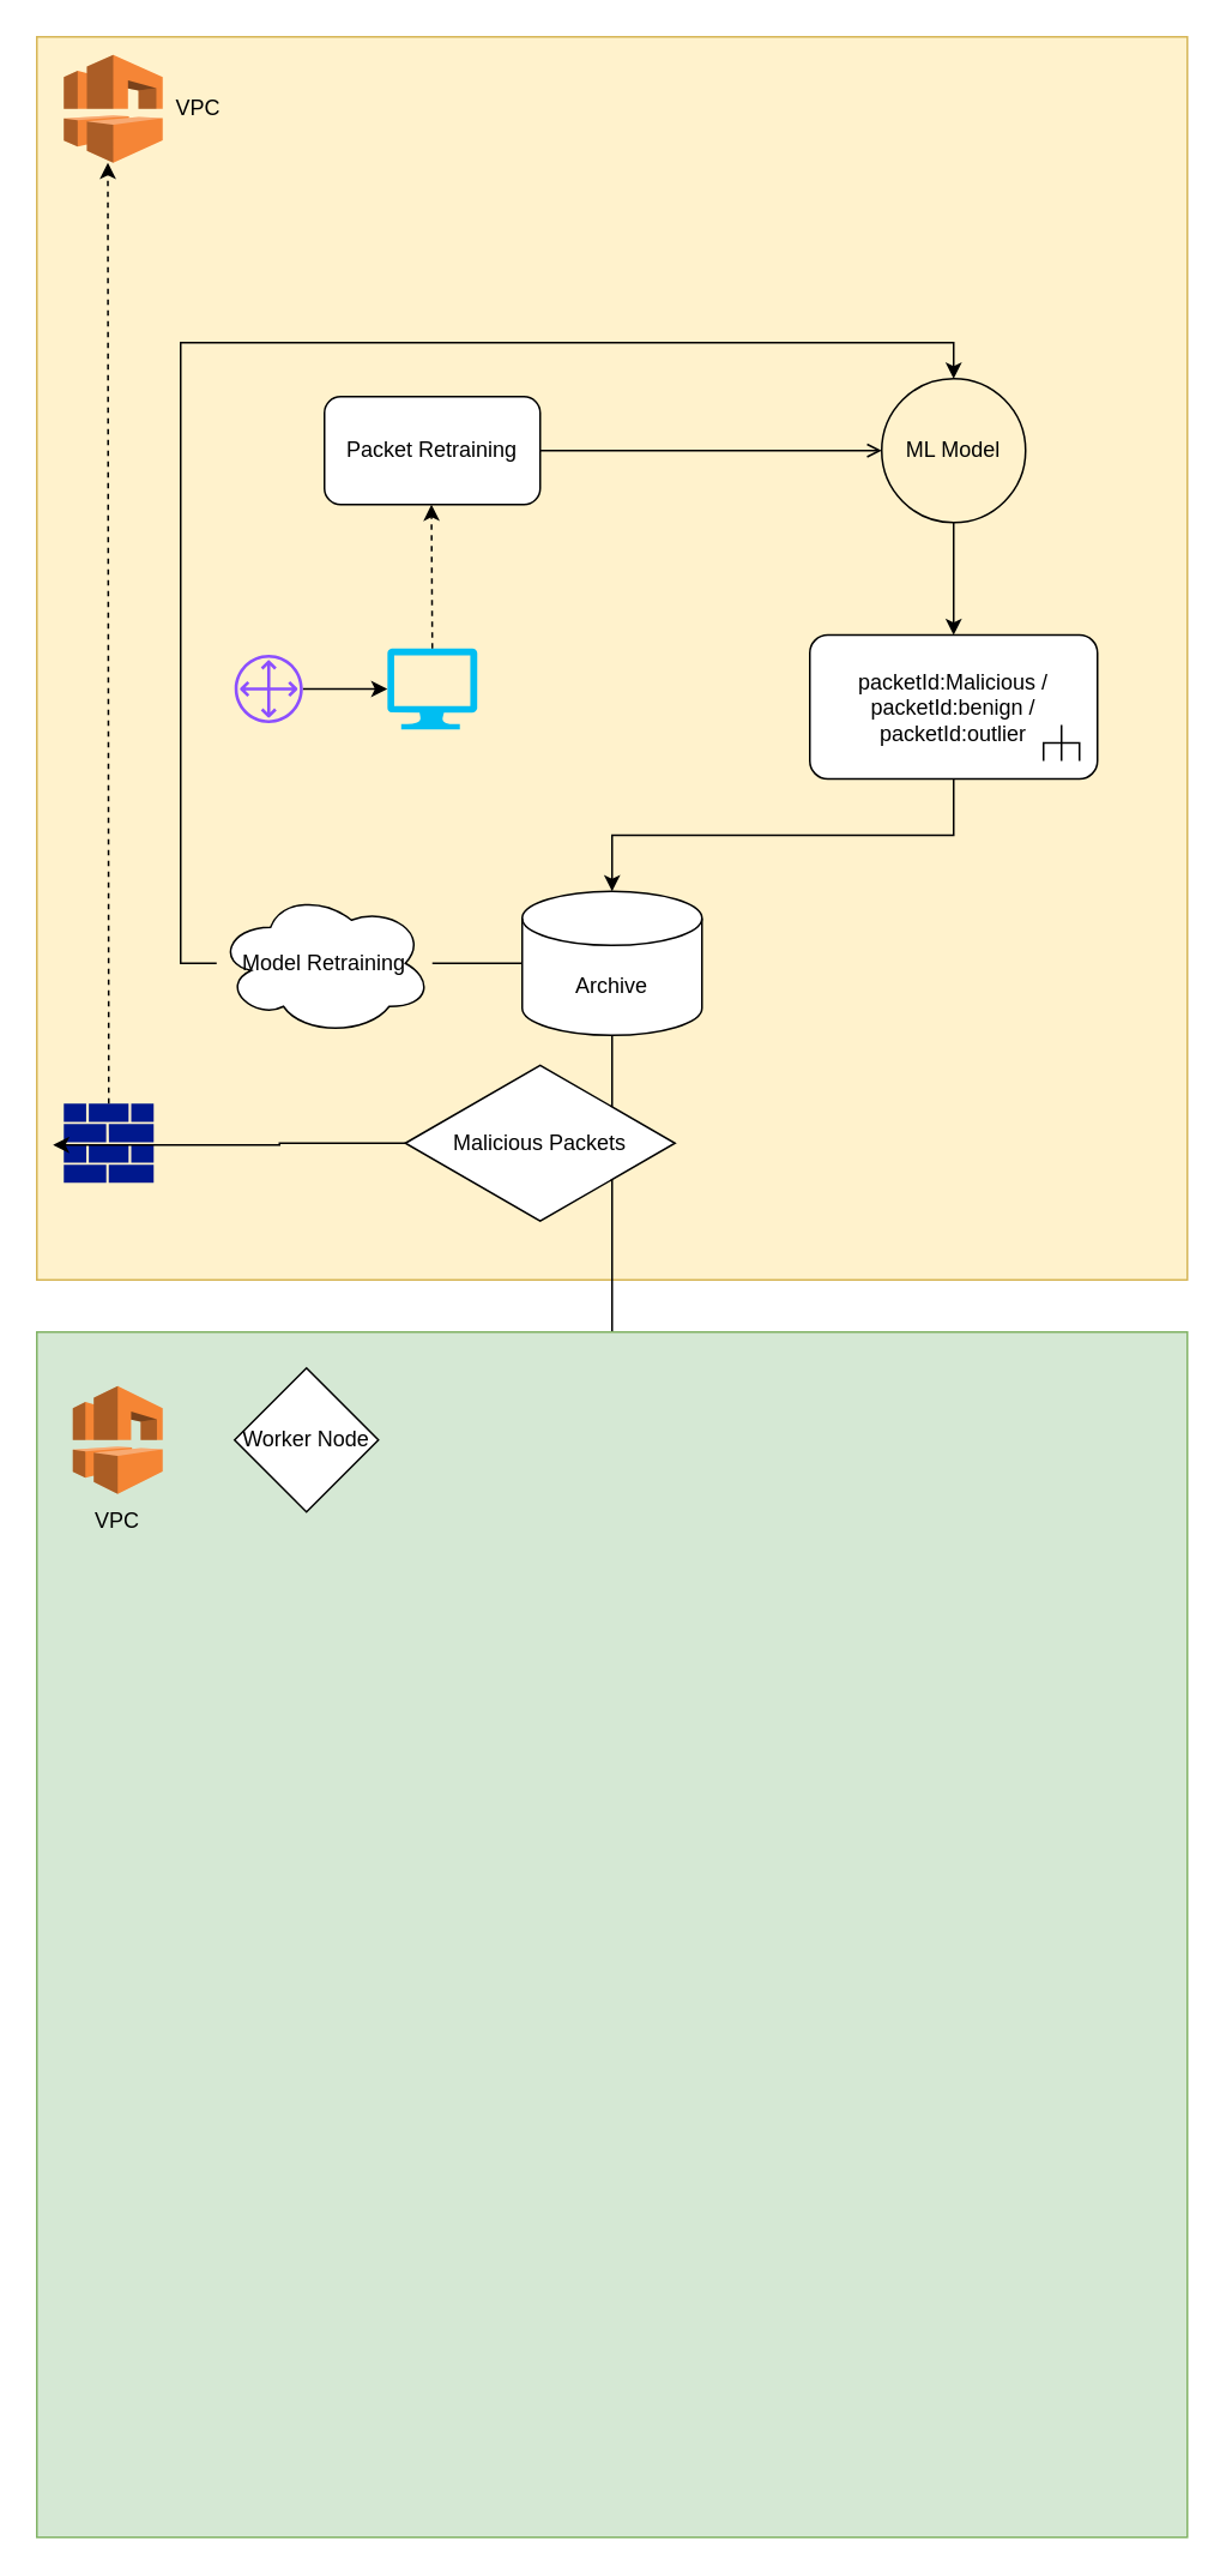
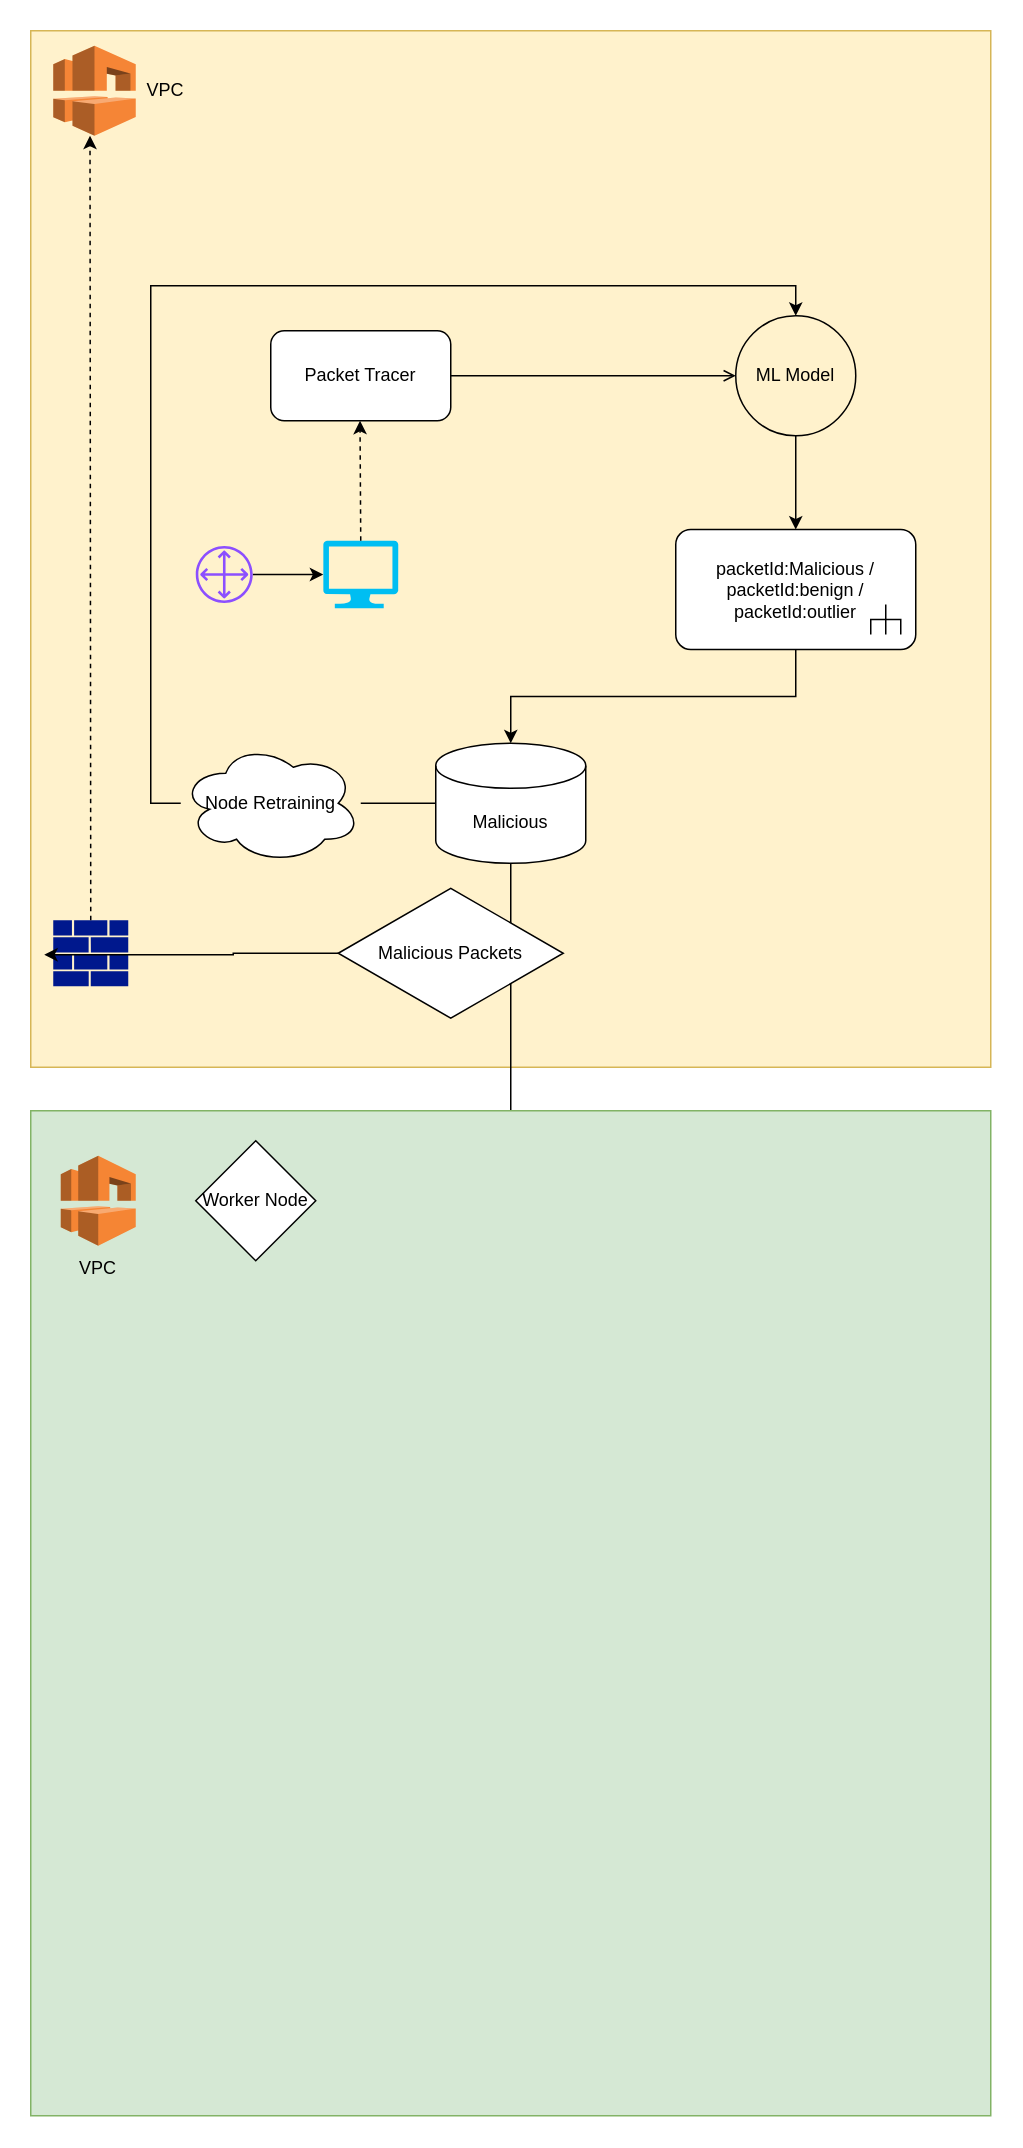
  <mxCell id="0" />
  <mxCell id="1" parent="0" />
  <mxCell id="2" value="" style="whiteSpace=wrap;html=1;verticalAlign=top;fillColor=#fff2cc;dashed=0;strokeColor=#d6b656;" vertex="1" parent="1"><mxGeometry x="20" y="20" width="640" height="691" as="geometry" /></mxCell>
  <mxCell id="3" value="" style="verticalLabelPosition=bottom;html=1;verticalAlign=top;align=center;strokeColor=none;fillColor=#00BEF2;shape=mxgraph.azure.computer;pointerEvents=1;" vertex="1" parent="1"><mxGeometry x="215" y="360" width="50" height="45" as="geometry" /></mxCell>
  <mxCell id="4" style="edgeStyle=orthogonalEdgeStyle;rounded=0;orthogonalLoop=1;jettySize=auto;html=1;exitX=1;exitY=0.5;exitDx=0;exitDy=0;endArrow=open;" edge="1" parent="1" source="5" target="6"><mxGeometry relative="1" as="geometry" /></mxCell>
- <mxCell id="5" value="Packet Retraining" style="rounded=1;whiteSpace=wrap;html=1;" vertex="1" parent="1"><mxGeometry x="180" y="220" width="120" height="60" as="geometry" /></mxCell>
+ <mxCell id="5" value="Packet Tracer" style="rounded=1;whiteSpace=wrap;html=1;" vertex="1" parent="1"><mxGeometry x="180" y="220" width="120" height="60" as="geometry" /></mxCell>
  <mxCell id="6" value="ML Model" style="ellipse;whiteSpace=wrap;html=1;aspect=fixed;fillColor=#fff2cc;" vertex="1" parent="1"><mxGeometry x="490" y="210" width="80" height="80" as="geometry" /></mxCell>
  <mxCell id="7" value="packetId:Malicious / packetId:benign / packetId:outlier" style="html=1;shape=mxgraph.sysml.callBehAct;whiteSpace=wrap;align=center;" vertex="1" parent="1"><mxGeometry x="450" y="352.5" width="160" height="80" as="geometry" /></mxCell>
  <mxCell id="8" style="edgeStyle=orthogonalEdgeStyle;rounded=0;orthogonalLoop=1;jettySize=auto;html=1;exitX=0.5;exitY=1;exitDx=0;exitDy=0;entryX=0.5;entryY=0;entryDx=0;entryDy=0;entryPerimeter=0;" edge="1" parent="1" source="6" target="7"><mxGeometry relative="1" as="geometry" /></mxCell>
  <mxCell id="9" value="" style="html=1;labelBackgroundColor=#ffffff;startArrow=none;startFill=0;startSize=6;endArrow=classic;endFill=1;endSize=6;jettySize=auto;orthogonalLoop=1;strokeWidth=1;dashed=1;fontSize=14;rounded=0;exitX=0.5;exitY=0;exitDx=0;exitDy=0;exitPerimeter=0;" edge="1" parent="1" source="3"><mxGeometry width="60" height="60" relative="1" as="geometry"><mxPoint x="239.5" y="370" as="sourcePoint" /><mxPoint x="239.5" y="280" as="targetPoint" /></mxGeometry></mxCell>
  <mxCell id="10" style="edgeStyle=orthogonalEdgeStyle;rounded=0;orthogonalLoop=1;jettySize=auto;html=1;endArrow=none;" edge="1" parent="1" source="12" target="14"><mxGeometry relative="1" as="geometry"><mxPoint x="130" y="535" as="targetPoint" /></mxGeometry></mxCell>
  <mxCell id="11" style="edgeStyle=orthogonalEdgeStyle;rounded=0;orthogonalLoop=1;jettySize=auto;html=1;entryX=0.5;entryY=0.209;entryDx=0;entryDy=0;entryPerimeter=0;" edge="1" parent="1" source="12" target="20"><mxGeometry relative="1" as="geometry"><mxPoint x="340" y="750" as="targetPoint" /></mxGeometry></mxCell>
- <mxCell id="12" value="Archive" style="shape=cylinder3;whiteSpace=wrap;html=1;boundedLbl=1;backgroundOutline=1;size=15;" vertex="1" parent="1"><mxGeometry x="290" y="495" width="100" height="80" as="geometry" /></mxCell>
+ <mxCell id="12" value="Malicious" style="shape=cylinder3;whiteSpace=wrap;html=1;boundedLbl=1;backgroundOutline=1;size=15;" vertex="1" parent="1"><mxGeometry x="290" y="495" width="100" height="80" as="geometry" /></mxCell>
  <mxCell id="13" style="edgeStyle=orthogonalEdgeStyle;rounded=0;orthogonalLoop=1;jettySize=auto;html=1;exitX=0.5;exitY=1;exitDx=0;exitDy=0;exitPerimeter=0;entryX=0.5;entryY=0;entryDx=0;entryDy=0;entryPerimeter=0;" edge="1" parent="1" source="7" target="12"><mxGeometry relative="1" as="geometry" /></mxCell>
- <mxCell id="14" value="Model Retraining" style="ellipse;shape=cloud;whiteSpace=wrap;html=1;" vertex="1" parent="1"><mxGeometry x="120" y="495" width="120" height="80" as="geometry" /></mxCell>
+ <mxCell id="14" value="Node Retraining" style="ellipse;shape=cloud;whiteSpace=wrap;html=1;" vertex="1" parent="1"><mxGeometry x="120" y="495" width="120" height="80" as="geometry" /></mxCell>
  <mxCell id="15" style="edgeStyle=orthogonalEdgeStyle;rounded=0;orthogonalLoop=1;jettySize=auto;html=1;entryX=0;entryY=0.5;entryDx=0;entryDy=0;entryPerimeter=0;" edge="1" parent="1" source="16" target="3"><mxGeometry relative="1" as="geometry"><mxPoint x="200" y="429" as="targetPoint" /></mxGeometry></mxCell>
  <mxCell id="16" value="" style="sketch=0;outlineConnect=0;fontColor=#232F3E;gradientColor=none;fillColor=#8C4FFF;strokeColor=none;dashed=0;verticalLabelPosition=bottom;verticalAlign=top;align=center;html=1;fontSize=12;fontStyle=0;aspect=fixed;pointerEvents=1;shape=mxgraph.aws4.customer_gateway;" vertex="1" parent="1"><mxGeometry x="130" y="363.5" width="38" height="38" as="geometry" /></mxCell>
  <mxCell id="17" value="" style="outlineConnect=0;dashed=0;verticalLabelPosition=bottom;verticalAlign=top;align=center;html=1;shape=mxgraph.aws3.vpc;fillColor=#F58536;gradientColor=none;" vertex="1" parent="1"><mxGeometry x="35" y="30" width="55" height="60" as="geometry" /></mxCell>
  <mxCell id="18" value="VPC" style="text;html=1;strokeColor=none;fillColor=none;align=center;verticalAlign=middle;whiteSpace=wrap;rounded=0;" vertex="1" parent="1"><mxGeometry x="80" y="45" width="60" height="30" as="geometry" /></mxCell>
  <mxCell id="19" style="edgeStyle=orthogonalEdgeStyle;rounded=0;orthogonalLoop=1;jettySize=auto;html=1;entryX=0.5;entryY=0;entryDx=0;entryDy=0;" edge="1" parent="1" source="14" target="6"><mxGeometry relative="1" as="geometry"><Array as="points"><mxPoint x="100" y="535" /><mxPoint x="100" y="190" /><mxPoint x="530" y="190" /></Array></mxGeometry></mxCell>
  <mxCell id="20" value="" style="whiteSpace=wrap;html=1;verticalAlign=top;fillColor=#d5e8d4;dashed=0;strokeColor=#82b366;" vertex="1" parent="1"><mxGeometry x="20" y="740" width="640" height="670" as="geometry" /></mxCell>
  <mxCell id="21" value="" style="outlineConnect=0;dashed=0;verticalLabelPosition=bottom;verticalAlign=top;align=center;html=1;shape=mxgraph.aws3.vpc;fillColor=#F58534;gradientColor=none;" vertex="1" parent="1"><mxGeometry x="40" y="770" width="50" height="60" as="geometry" /></mxCell>
  <mxCell id="22" value="VPC" style="text;html=1;strokeColor=none;fillColor=none;align=center;verticalAlign=middle;whiteSpace=wrap;rounded=0;" vertex="1" parent="1"><mxGeometry x="35" y="830" width="60" height="30" as="geometry" /></mxCell>
  <mxCell id="23" value="Malicious Packets" style="html=1;whiteSpace=wrap;aspect=fixed;shape=isoRectangle;" vertex="1" parent="1"><mxGeometry x="225" y="590" width="150" height="90" as="geometry" /></mxCell>
  <mxCell id="24" value="" style="sketch=0;aspect=fixed;pointerEvents=1;shadow=0;dashed=0;html=1;strokeColor=none;labelPosition=center;verticalLabelPosition=bottom;verticalAlign=top;align=center;fillColor=#00188D;shape=mxgraph.mscae.enterprise.firewall" vertex="1" parent="1"><mxGeometry x="35" y="613" width="50" height="44" as="geometry" /></mxCell>
  <mxCell id="25" style="edgeStyle=orthogonalEdgeStyle;rounded=0;orthogonalLoop=1;jettySize=auto;html=1;entryX=-0.12;entryY=0.523;entryDx=0;entryDy=0;entryPerimeter=0;" edge="1" parent="1" source="23" target="24"><mxGeometry relative="1" as="geometry" /></mxCell>
  <mxCell id="26" value="" style="html=1;labelBackgroundColor=#ffffff;startArrow=none;startFill=0;startSize=6;endArrow=classic;endFill=1;endSize=6;jettySize=auto;orthogonalLoop=1;strokeWidth=1;dashed=1;fontSize=14;rounded=0;exitX=0.5;exitY=0;exitDx=0;exitDy=0;exitPerimeter=0;" edge="1" parent="1" source="24"><mxGeometry width="60" height="60" relative="1" as="geometry"><mxPoint x="60" y="170" as="sourcePoint" /><mxPoint x="59.5" y="90" as="targetPoint" /></mxGeometry></mxCell>
  <mxCell id="27" value="Worker Node" style="rhombus;whiteSpace=wrap;html=1;aspect=fixed;" vertex="1" parent="1"><mxGeometry x="130" y="760" width="80" height="80" as="geometry" /></mxCell>
